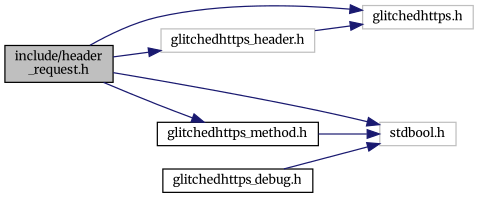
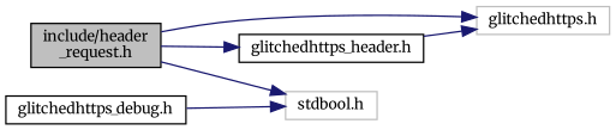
  digraph {
    fontname=Merriweather
    rankdir=LR
    node [color=black fillcolor=white fontname=Merriweather fontsize=10 shape=record style=filled]
    edge [color=midnightblue fontname=Merriweather fontsize=10 labelfontname=Helvetica labelfontsize=10 style=solid]
    n1 [fillcolor=grey75 fontcolor=black height=0.2 label="include/header\l_request.h" width=0.4]
    n2 [color=grey75 height=0.2 label="glitchedhttps.h" width=0.4]
    n3 [color=grey75 height=0.2 label="stdbool.h" width=0.4]
-   n4 [height=0.2 label="glitchedhttps_method.h" width=0.4]
-   n5 [color=grey75 height=0.2 label="glitchedhttps_header.h" width=0.4]
+   n5 [height=0.2 label="glitchedhttps_header.h" width=0.4]
    n6 [height=0.2 label="glitchedhttps_debug.h" width=0.4]
    n1 -> n2
    n1 -> n3
-   n1 -> n4
    n1 -> n5
-   n4 -> n3
    n5 -> n2
    n6 -> n3
  }
